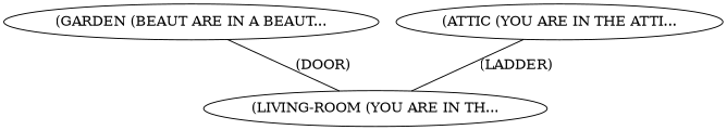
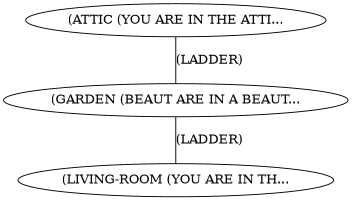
  graph {
    n1 [label="(LIVING-ROOM (YOU ARE IN TH..."]
    n2 [label="(GARDEN (BEAUT ARE IN A BEAUT..."]
    n3 [label="(ATTIC (YOU ARE IN THE ATTI..."]
-   n2 -- n1 [label="(DOOR)"]
-   n3 -- n1 [label="(LADDER)"]
+   n2 -- n1 [label="(LADDER)"]
+   n3 -- n2 [label="(LADDER)"]
  }
